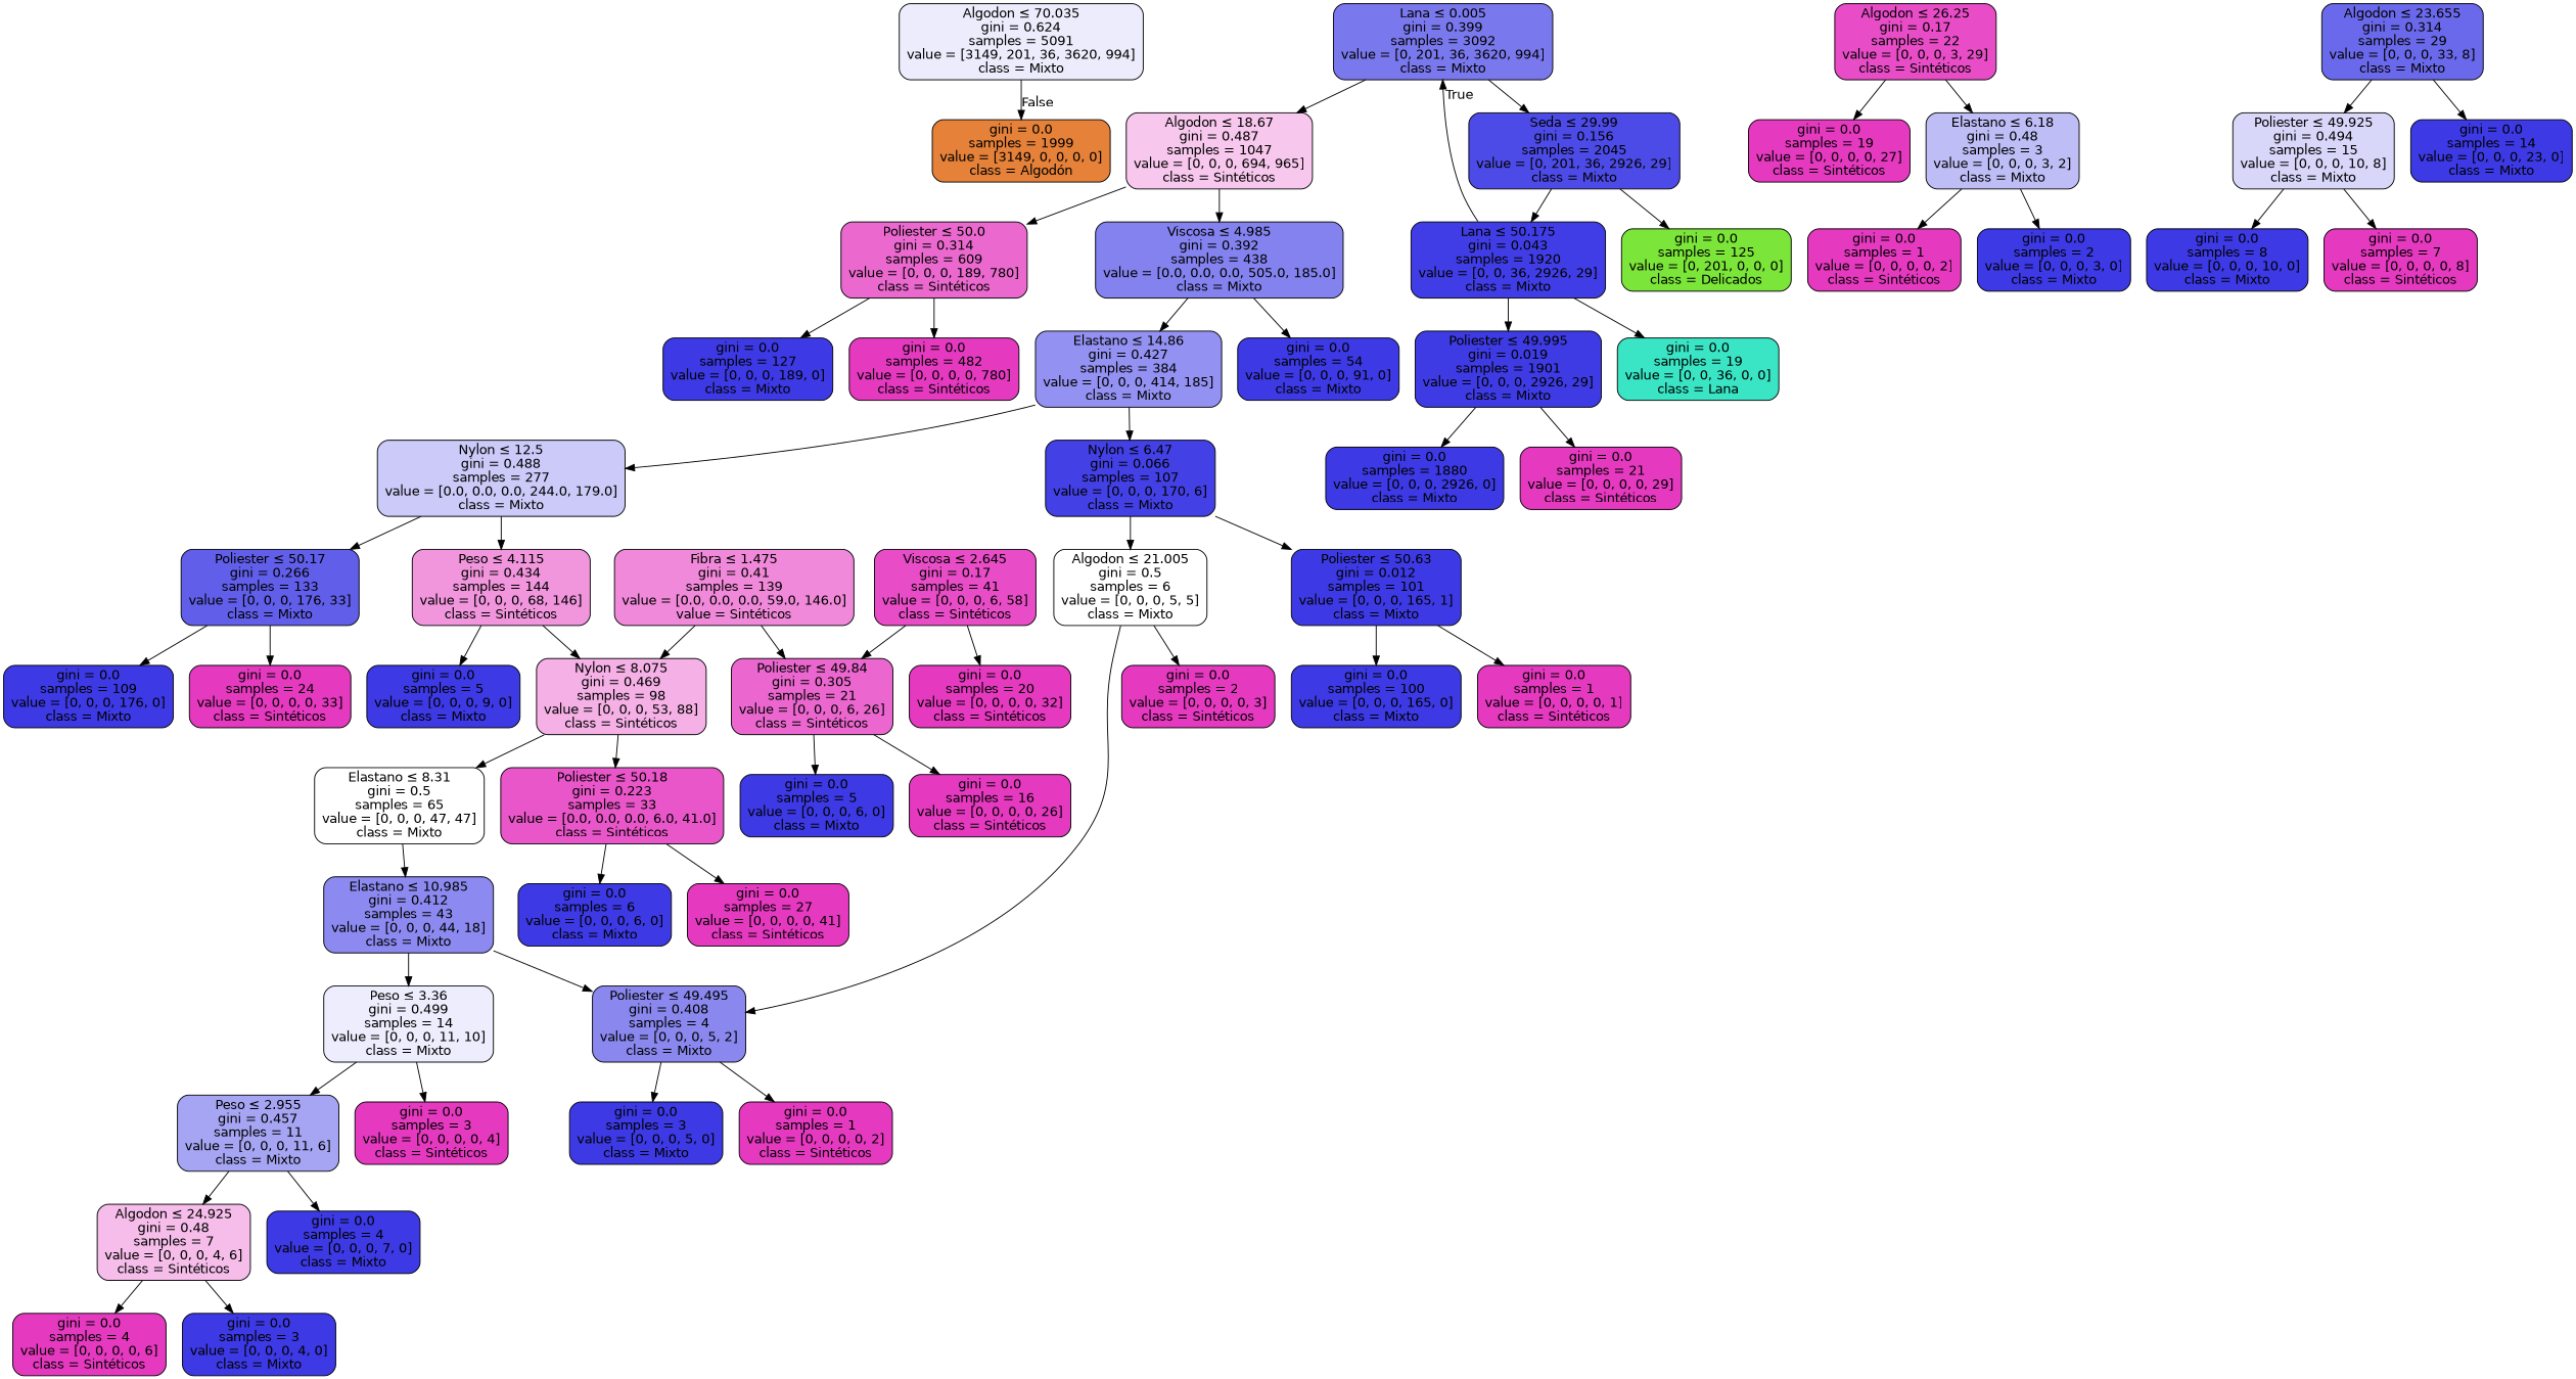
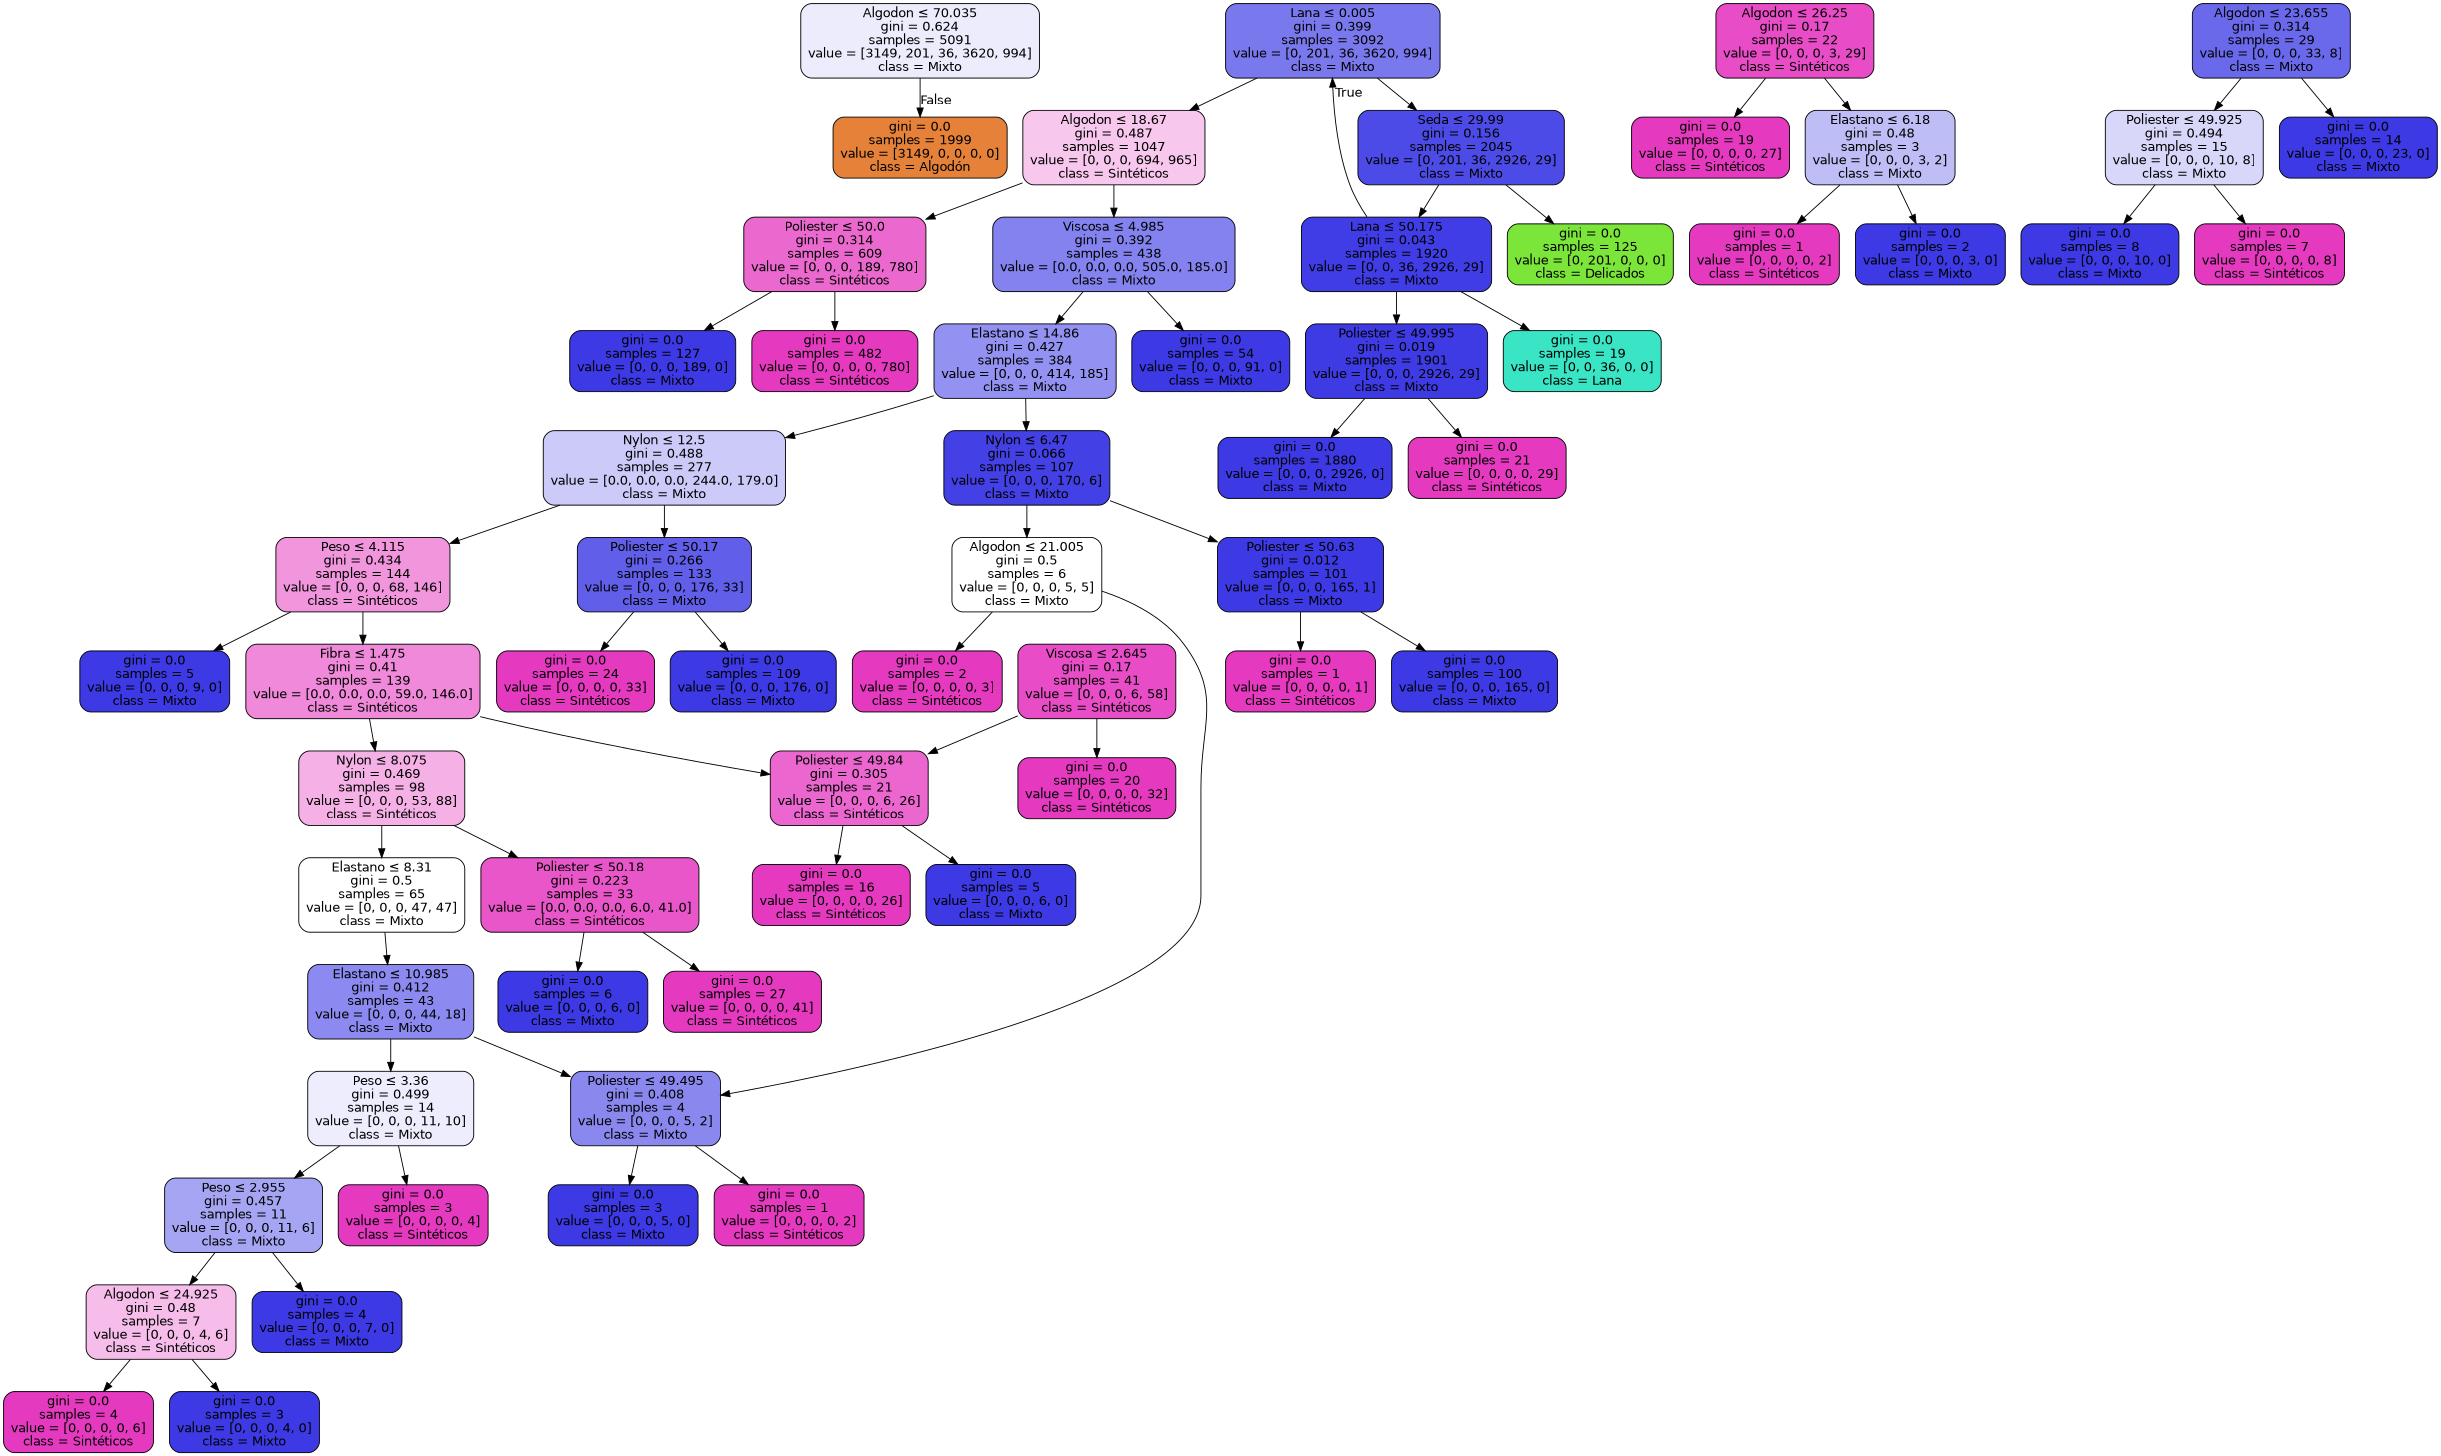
  digraph {
    node [color=black fillcolor="#3c39e5" fontname=helvetica shape=box style="filled, rounded"]
    edge [fontname=helvetica]
    n1 [fillcolor="#ececfc" label=<Algodon &le; 70.035<br/>gini = 0.624<br/>samples = 5091<br/>value = [3149, 201, 36, 3620, 994]<br/>class = Mixto>]
    n2 [fillcolor="#e58139" label=<gini = 0.0<br/>samples = 1999<br/>value = [3149, 0, 0, 0, 0]<br/>class = Algodón>]
    n3 [fillcolor="#7a78ed" label=<Lana &le; 0.005<br/>gini = 0.399<br/>samples = 3092<br/>value = [0, 201, 36, 3620, 994]<br/>class = Mixto>]
    n4 [fillcolor="#f8c7ed" label=<Algodon &le; 18.67<br/>gini = 0.487<br/>samples = 1047<br/>value = [0, 0, 0, 694, 965]<br/>class = Sintéticos>]
    n5 [fillcolor="#4d4be7" label=<Seda &le; 29.99<br/>gini = 0.156<br/>samples = 2045<br/>value = [0, 201, 36, 2926, 29]<br/>class = Mixto>]
    n6 [fillcolor="#eb69cf" label=<Poliester &le; 50.0<br/>gini = 0.314<br/>samples = 609<br/>value = [0, 0, 0, 189, 780]<br/>class = Sintéticos>]
    n7 [fillcolor="#8382ef" label=<Viscosa &le; 4.985<br/>gini = 0.392<br/>samples = 438<br/>value = [0.0, 0.0, 0.0, 505.0, 185.0]<br/>class = Mixto>]
    n8 [fillcolor="#403de6" label=<Lana &le; 50.175<br/>gini = 0.043<br/>samples = 1920<br/>value = [0, 0, 36, 2926, 29]<br/>class = Mixto>]
    n9 [fillcolor="#7be539" label=<gini = 0.0<br/>samples = 125<br/>value = [0, 201, 0, 0, 0]<br/>class = Delicados>]
    n10 [label=<gini = 0.0<br/>samples = 127<br/>value = [0, 0, 0, 189, 0]<br/>class = Mixto>]
    n11 [fillcolor="#e539c0" label=<gini = 0.0<br/>samples = 482<br/>value = [0, 0, 0, 0, 780]<br/>class = Sintéticos>]
    n12 [fillcolor="#9391f1" label=<Elastano &le; 14.86<br/>gini = 0.427<br/>samples = 384<br/>value = [0, 0, 0, 414, 185]<br/>class = Mixto>]
    n13 [label=<gini = 0.0<br/>samples = 54<br/>value = [0, 0, 0, 91, 0]<br/>class = Mixto>]
    n14 [fillcolor="#cbcaf8" label=<Nylon &le; 12.5<br/>gini = 0.488<br/>samples = 277<br/>value = [0.0, 0.0, 0.0, 244.0, 179.0]<br/>class = Mixto>]
    n15 [fillcolor="#4340e6" label=<Nylon &le; 6.47<br/>gini = 0.066<br/>samples = 107<br/>value = [0, 0, 0, 170, 6]<br/>class = Mixto>]
    n16 [fillcolor="#f195dd" label=<Peso &le; 4.115<br/>gini = 0.434<br/>samples = 144<br/>value = [0, 0, 0, 68, 146]<br/>class = Sintéticos>]
    n17 [fillcolor="#615eea" label=<Poliester &le; 50.17<br/>gini = 0.266<br/>samples = 133<br/>value = [0, 0, 0, 176, 33]<br/>class = Mixto>]
    n18 [fillcolor="#ffffff" label=<Algodon &le; 21.005<br/>gini = 0.5<br/>samples = 6<br/>value = [0, 0, 0, 5, 5]<br/>class = Mixto>]
    n19 [fillcolor="#3d3ae5" label=<Poliester &le; 50.63<br/>gini = 0.012<br/>samples = 101<br/>value = [0, 0, 0, 165, 1]<br/>class = Mixto>]
-   n20 [fillcolor="#f089d9" label=<Fibra &le; 1.475<br/>gini = 0.41<br/>samples = 139<br/>value = [0.0, 0.0, 0.0, 59.0, 146.0]<br/>value = Sintéticos>]
+   n20 [fillcolor="#f089d9" label=<Fibra &le; 1.475<br/>gini = 0.41<br/>samples = 139<br/>value = [0.0, 0.0, 0.0, 59.0, 146.0]<br/>class = Sintéticos>]
    n21 [label=<gini = 0.0<br/>samples = 5<br/>value = [0, 0, 0, 9, 0]<br/>class = Mixto>]
    n22 [label=<gini = 0.0<br/>samples = 109<br/>value = [0, 0, 0, 176, 0]<br/>class = Mixto>]
    n23 [fillcolor="#e539c0" label=<gini = 0.0<br/>samples = 24<br/>value = [0, 0, 0, 0, 33]<br/>class = Sintéticos>]
    n24 [fillcolor="#f5b0e6" label=<Nylon &le; 8.075<br/>gini = 0.469<br/>samples = 98<br/>value = [0, 0, 0, 53, 88]<br/>class = Sintéticos>]
    n25 [fillcolor="#eb67cf" label=<Poliester &le; 49.84<br/>gini = 0.305<br/>samples = 21<br/>value = [0, 0, 0, 6, 26]<br/>class = Sintéticos>]
    n26 [fillcolor="#e84dc7" label=<Viscosa &le; 2.645<br/>gini = 0.17<br/>samples = 41<br/>value = [0, 0, 0, 6, 58]<br/>class = Sintéticos>]
    n27 [fillcolor="#e539c0" label=<gini = 0.0<br/>samples = 20<br/>value = [0, 0, 0, 0, 32]<br/>class = Sintéticos>]
    n28 [fillcolor="#e956c9" label=<Poliester &le; 50.18<br/>gini = 0.223<br/>samples = 33<br/>value = [0.0, 0.0, 0.0, 6.0, 41.0]<br/>class = Sintéticos>]
    n29 [fillcolor="#ffffff" label=<Elastano &le; 8.31<br/>gini = 0.5<br/>samples = 65<br/>value = [0, 0, 0, 47, 47]<br/>class = Mixto>]
    n30 [label=<gini = 0.0<br/>samples = 5<br/>value = [0, 0, 0, 6, 0]<br/>class = Mixto>]
    n31 [fillcolor="#e539c0" label=<gini = 0.0<br/>samples = 16<br/>value = [0, 0, 0, 0, 26]<br/>class = Sintéticos>]
    n32 [label=<gini = 0.0<br/>samples = 6<br/>value = [0, 0, 0, 6, 0]<br/>class = Mixto>]
    n33 [fillcolor="#e539c0" label=<gini = 0.0<br/>samples = 27<br/>value = [0, 0, 0, 0, 41]<br/>class = Sintéticos>]
    n34 [fillcolor="#8c8af0" label=<Elastano &le; 10.985<br/>gini = 0.412<br/>samples = 43<br/>value = [0, 0, 0, 44, 18]<br/>class = Mixto>]
    n35 [fillcolor="#e84dc7" label=<Algodon &le; 26.25<br/>gini = 0.17<br/>samples = 22<br/>value = [0, 0, 0, 3, 29]<br/>class = Sintéticos>]
    n36 [fillcolor="#e539c0" label=<gini = 0.0<br/>samples = 19<br/>value = [0, 0, 0, 0, 27]<br/>class = Sintéticos>]
    n37 [fillcolor="#bebdf6" label=<Elastano &le; 6.18<br/>gini = 0.48<br/>samples = 3<br/>value = [0, 0, 0, 3, 2]<br/>class = Mixto>]
    n38 [fillcolor="#ededfd" label=<Peso &le; 3.36<br/>gini = 0.499<br/>samples = 14<br/>value = [0, 0, 0, 11, 10]<br/>class = Mixto>]
    n39 [fillcolor="#8a88ef" label=<Poliester &le; 49.495<br/>gini = 0.408<br/>samples = 4<br/>value = [0, 0, 0, 5, 2]<br/>class = Mixto>]
    n40 [fillcolor="#e539c0" label=<gini = 0.0<br/>samples = 1<br/>value = [0, 0, 0, 0, 2]<br/>class = Sintéticos>]
    n41 [label=<gini = 0.0<br/>samples = 2<br/>value = [0, 0, 0, 3, 0]<br/>class = Mixto>]
    n42 [fillcolor="#a6a5f3" label=<Peso &le; 2.955<br/>gini = 0.457<br/>samples = 11<br/>value = [0, 0, 0, 11, 6]<br/>class = Mixto>]
    n43 [fillcolor="#e539c0" label=<gini = 0.0<br/>samples = 3<br/>value = [0, 0, 0, 0, 4]<br/>class = Sintéticos>]
    n44 [fillcolor="#6b69eb" label=<Algodon &le; 23.655<br/>gini = 0.314<br/>samples = 29<br/>value = [0, 0, 0, 33, 8]<br/>class = Mixto>]
    n45 [fillcolor="#d8d7fa" label=<Poliester &le; 49.925<br/>gini = 0.494<br/>samples = 15<br/>value = [0, 0, 0, 10, 8]<br/>class = Mixto>]
    n46 [label=<gini = 0.0<br/>samples = 14<br/>value = [0, 0, 0, 23, 0]<br/>class = Mixto>]
    n47 [fillcolor="#f6bdea" label=<Algodon &le; 24.925<br/>gini = 0.48<br/>samples = 7<br/>value = [0, 0, 0, 4, 6]<br/>class = Sintéticos>]
    n48 [label=<gini = 0.0<br/>samples = 4<br/>value = [0, 0, 0, 7, 0]<br/>class = Mixto>]
    n49 [fillcolor="#e539c0" label=<gini = 0.0<br/>samples = 4<br/>value = [0, 0, 0, 0, 6]<br/>class = Sintéticos>]
    n50 [label=<gini = 0.0<br/>samples = 3<br/>value = [0, 0, 0, 4, 0]<br/>class = Mixto>]
    n51 [label=<gini = 0.0<br/>samples = 8<br/>value = [0, 0, 0, 10, 0]<br/>class = Mixto>]
    n52 [fillcolor="#e539c0" label=<gini = 0.0<br/>samples = 7<br/>value = [0, 0, 0, 0, 8]<br/>class = Sintéticos>]
    n53 [fillcolor="#e539c0" label=<gini = 0.0<br/>samples = 2<br/>value = [0, 0, 0, 0, 3]<br/>class = Sintéticos>]
    n54 [label=<gini = 0.0<br/>samples = 100<br/>value = [0, 0, 0, 165, 0]<br/>class = Mixto>]
    n55 [fillcolor="#e539c0" label=<gini = 0.0<br/>samples = 1<br/>value = [0, 0, 0, 0, 1]<br/>class = Sintéticos>]
    n56 [label=<gini = 0.0<br/>samples = 3<br/>value = [0, 0, 0, 5, 0]<br/>class = Mixto>]
    n57 [fillcolor="#e539c0" label=<gini = 0.0<br/>samples = 1<br/>value = [0, 0, 0, 0, 2]<br/>class = Sintéticos>]
    n58 [fillcolor="#3e3be5" label=<Poliester &le; 49.995<br/>gini = 0.019<br/>samples = 1901<br/>value = [0, 0, 0, 2926, 29]<br/>class = Mixto>]
    n59 [fillcolor="#39e5c5" label=<gini = 0.0<br/>samples = 19<br/>value = [0, 0, 36, 0, 0]<br/>class = Lana>]
    n60 [label=<gini = 0.0<br/>samples = 1880<br/>value = [0, 0, 0, 2926, 0]<br/>class = Mixto>]
    n61 [fillcolor="#e539c0" label=<gini = 0.0<br/>samples = 21<br/>value = [0, 0, 0, 0, 29]<br/>class = Sintéticos>]
    n1 -> n2 [headlabel=False labelangle=-45 labeldistance=2.5]
    n3 -> n4
    n3 -> n5
    n4 -> n6
    n4 -> n7
    n5 -> n8
    n5 -> n9
    n6 -> n10
    n6 -> n11
    n7 -> n12
    n7 -> n13
    n8 -> n3 [headlabel=True labelangle=45 labeldistance=2.5]
    n8 -> n58
    n8 -> n59
    n12 -> n14
    n12 -> n15
    n14 -> n16
    n14 -> n17
    n15 -> n18
    n15 -> n19
-   n16 -> n24
+   n16 -> n20
    n16 -> n21
    n17 -> n22
    n17 -> n23
    n18 -> n39
    n18 -> n53
    n19 -> n54
    n19 -> n55
    n20 -> n24
    n20 -> n25
    n24 -> n28
    n24 -> n29
    n25 -> n30
    n25 -> n31
    n26 -> n25
    n26 -> n27
    n28 -> n32
    n28 -> n33
    n29 -> n34
    n34 -> n38
    n34 -> n39
    n35 -> n36
    n35 -> n37
    n37 -> n40
    n37 -> n41
    n38 -> n42
    n38 -> n43
    n39 -> n56
    n39 -> n57
    n42 -> n47
    n42 -> n48
    n44 -> n45
    n44 -> n46
    n45 -> n51
    n45 -> n52
    n47 -> n49
    n47 -> n50
    n58 -> n60
    n58 -> n61
  }
